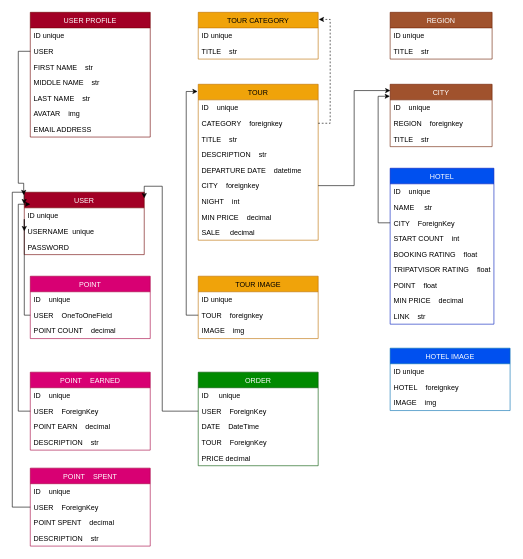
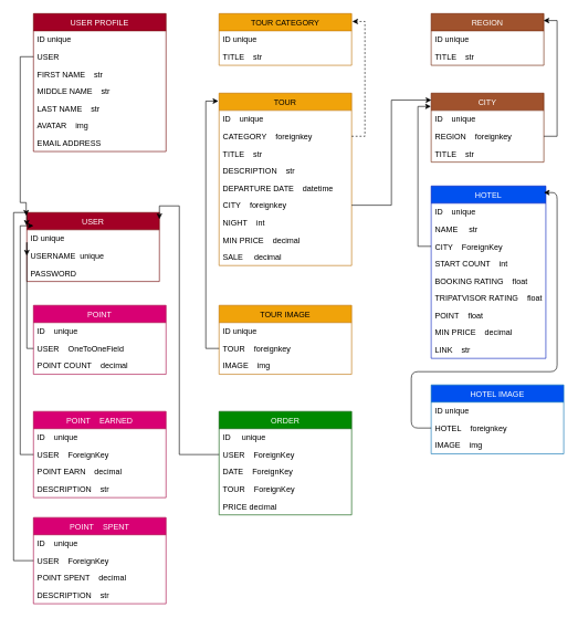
  <mxCell id="0" />
  <mxCell id="1" parent="0" />
  <mxCell id="2" value="USER" style="swimlane;fontStyle=0;childLayout=stackLayout;horizontal=1;startSize=26;fillColor=#a20025;horizontalStack=0;resizeParent=1;resizeParentMax=0;resizeLast=0;collapsible=1;marginBottom=0;rotation=0;strokeColor=#6F0000;fontColor=#ffffff;" parent="1" vertex="1"><mxGeometry x="360" y="220" width="200" height="104" relative="1" as="geometry"><mxRectangle x="360" y="220" width="70" height="30" as="alternateBounds" /><mxPoint x="40" y="320" as="offset" /></mxGeometry></mxCell>
  <mxCell id="3" value="ID unique" style="text;strokeColor=none;fillColor=none;align=left;verticalAlign=top;spacingLeft=4;spacingRight=4;overflow=hidden;rotatable=0;points=[[0,0.5],[1,0.5]];portConstraint=eastwest;" parent="2" vertex="1"><mxGeometry y="26" width="200" height="26" as="geometry" /></mxCell>
  <mxCell id="4" value="USERNAME  unique" style="text;strokeColor=none;fillColor=none;align=left;verticalAlign=top;spacingLeft=4;spacingRight=4;overflow=hidden;rotatable=0;points=[[0,0.5],[1,0.5]];portConstraint=eastwest;" parent="2" vertex="1"><mxGeometry y="52" width="200" height="26" as="geometry" /></mxCell>
  <mxCell id="5" value="PASSWORD" style="text;strokeColor=none;fillColor=none;align=left;verticalAlign=top;spacingLeft=4;spacingRight=4;overflow=hidden;rotatable=0;points=[[0,0.5],[1,0.5]];portConstraint=eastwest;" parent="2" vertex="1"><mxGeometry y="78" width="200" height="26" as="geometry" /></mxCell>
  <mxCell id="6" value="USER PROFILE" style="swimlane;fontStyle=0;childLayout=stackLayout;horizontal=1;startSize=26;fillColor=#a20025;horizontalStack=0;resizeParent=1;resizeParentMax=0;resizeLast=0;collapsible=1;marginBottom=0;strokeColor=#6F0000;fontColor=#ffffff;" parent="1" vertex="1"><mxGeometry x="50" y="20" width="200" height="208" as="geometry" /></mxCell>
  <mxCell id="7" value="ID unique" style="text;strokeColor=none;fillColor=none;align=left;verticalAlign=top;spacingLeft=4;spacingRight=4;overflow=hidden;rotatable=0;points=[[0,0.5],[1,0.5]];portConstraint=eastwest;" parent="6" vertex="1"><mxGeometry y="26" width="200" height="26" as="geometry" /></mxCell>
  <mxCell id="8" value="USER" style="text;strokeColor=none;fillColor=none;align=left;verticalAlign=top;spacingLeft=4;spacingRight=4;overflow=hidden;rotatable=0;points=[[0,0.5],[1,0.5]];portConstraint=eastwest;" parent="6" vertex="1"><mxGeometry y="52" width="200" height="26" as="geometry" /></mxCell>
  <mxCell id="9" value="FIRST NAME    str" style="text;strokeColor=none;fillColor=none;align=left;verticalAlign=top;spacingLeft=4;spacingRight=4;overflow=hidden;rotatable=0;points=[[0,0.5],[1,0.5]];portConstraint=eastwest;" parent="6" vertex="1"><mxGeometry y="78" width="200" height="26" as="geometry" /></mxCell>
  <mxCell id="10" value="MIDDLE NAME    str" style="text;strokeColor=none;fillColor=none;align=left;verticalAlign=top;spacingLeft=4;spacingRight=4;overflow=hidden;rotatable=0;points=[[0,0.5],[1,0.5]];portConstraint=eastwest;" parent="6" vertex="1"><mxGeometry y="104" width="200" height="26" as="geometry" /></mxCell>
  <mxCell id="11" value="LAST NAME    str&#10;" style="text;strokeColor=none;fillColor=none;align=left;verticalAlign=top;spacingLeft=4;spacingRight=4;overflow=hidden;rotatable=0;points=[[0,0.5],[1,0.5]];portConstraint=eastwest;" parent="6" vertex="1"><mxGeometry y="130" width="200" height="26" as="geometry" /></mxCell>
  <mxCell id="12" value="AVATAR    img" style="text;strokeColor=none;fillColor=none;align=left;verticalAlign=top;spacingLeft=4;spacingRight=4;overflow=hidden;rotatable=0;points=[[0,0.5],[1,0.5]];portConstraint=eastwest;" parent="6" vertex="1"><mxGeometry y="156" width="200" height="26" as="geometry" /></mxCell>
  <mxCell id="13" value="EMAIL ADDRESS" style="text;strokeColor=none;fillColor=none;align=left;verticalAlign=top;spacingLeft=4;spacingRight=4;overflow=hidden;rotatable=0;points=[[0,0.5],[1,0.5]];portConstraint=eastwest;" parent="6" vertex="1"><mxGeometry y="182" width="200" height="26" as="geometry" /></mxCell>
  <mxCell id="14" value="HOTEL" style="swimlane;fontStyle=0;childLayout=stackLayout;horizontal=1;startSize=26;fillColor=#0050ef;horizontalStack=0;resizeParent=1;resizeParentMax=0;resizeLast=0;collapsible=1;marginBottom=0;aspect=fixed;strokeColor=#001DBC;fontColor=#ffffff;" parent="1" vertex="1"><mxGeometry x="650" y="280" width="173" height="260" as="geometry" /></mxCell>
  <mxCell id="15" value="ID    unique" style="text;strokeColor=none;fillColor=none;align=left;verticalAlign=top;spacingLeft=4;spacingRight=4;overflow=hidden;rotatable=0;points=[[0,0.5],[1,0.5]];portConstraint=eastwest;" parent="14" vertex="1"><mxGeometry y="26" width="173" height="26" as="geometry" /></mxCell>
  <mxCell id="16" value="NAME     str" style="text;strokeColor=none;fillColor=none;align=left;verticalAlign=top;spacingLeft=4;spacingRight=4;overflow=hidden;rotatable=0;points=[[0,0.5],[1,0.5]];portConstraint=eastwest;" parent="14" vertex="1"><mxGeometry y="52" width="173" height="26" as="geometry" /></mxCell>
  <mxCell id="17" value="CITY    ForeignKey" style="text;strokeColor=none;fillColor=none;align=left;verticalAlign=top;spacingLeft=4;spacingRight=4;overflow=hidden;rotatable=0;points=[[0,0.5],[1,0.5]];portConstraint=eastwest;" parent="14" vertex="1"><mxGeometry y="78" width="173" height="26" as="geometry" /></mxCell>
  <mxCell id="18" value="START COUNT    int" style="text;strokeColor=none;fillColor=none;align=left;verticalAlign=top;spacingLeft=4;spacingRight=4;overflow=hidden;rotatable=0;points=[[0,0.5],[1,0.5]];portConstraint=eastwest;" parent="14" vertex="1"><mxGeometry y="104" width="173" height="26" as="geometry" /></mxCell>
  <mxCell id="19" value="BOOKING RATING    float" style="text;strokeColor=none;fillColor=none;align=left;verticalAlign=top;spacingLeft=4;spacingRight=4;overflow=hidden;rotatable=0;points=[[0,0.5],[1,0.5]];portConstraint=eastwest;" parent="14" vertex="1"><mxGeometry y="130" width="173" height="26" as="geometry" /></mxCell>
  <mxCell id="20" value="TRIPATVISOR RATING    float" style="text;strokeColor=none;fillColor=none;align=left;verticalAlign=top;spacingLeft=4;spacingRight=4;overflow=hidden;rotatable=0;points=[[0,0.5],[1,0.5]];portConstraint=eastwest;" parent="14" vertex="1"><mxGeometry y="156" width="173" height="26" as="geometry" /></mxCell>
  <mxCell id="21" value="POINT    float" style="text;strokeColor=none;fillColor=none;align=left;verticalAlign=top;spacingLeft=4;spacingRight=4;overflow=hidden;rotatable=0;points=[[0,0.5],[1,0.5]];portConstraint=eastwest;" parent="14" vertex="1"><mxGeometry y="182" width="173" height="26" as="geometry" /></mxCell>
  <mxCell id="22" value="MIN PRICE    decimal" style="text;strokeColor=none;fillColor=none;align=left;verticalAlign=top;spacingLeft=4;spacingRight=4;overflow=hidden;rotatable=0;points=[[0,0.5],[1,0.5]];portConstraint=eastwest;" parent="14" vertex="1"><mxGeometry y="208" width="173" height="26" as="geometry" /></mxCell>
  <mxCell id="23" value="LINK    str" style="text;strokeColor=none;fillColor=none;align=left;verticalAlign=top;spacingLeft=4;spacingRight=4;overflow=hidden;rotatable=0;points=[[0,0.5],[1,0.5]];portConstraint=eastwest;" parent="14" vertex="1"><mxGeometry y="234" width="173" height="26" as="geometry" /></mxCell>
  <mxCell id="24" value="REGION" style="swimlane;fontStyle=0;childLayout=stackLayout;horizontal=1;startSize=26;fillColor=#a0522d;horizontalStack=0;resizeParent=1;resizeParentMax=0;resizeLast=0;collapsible=1;marginBottom=0;strokeColor=#6D1F00;fontColor=#ffffff;" parent="1" vertex="1"><mxGeometry x="650" y="20" width="170" height="78" as="geometry" /></mxCell>
  <mxCell id="25" value="ID unique" style="text;strokeColor=none;fillColor=none;align=left;verticalAlign=top;spacingLeft=4;spacingRight=4;overflow=hidden;rotatable=0;points=[[0,0.5],[1,0.5]];portConstraint=eastwest;" parent="24" vertex="1"><mxGeometry y="26" width="170" height="26" as="geometry" /></mxCell>
  <mxCell id="26" value="TITLE    str" style="text;strokeColor=none;fillColor=none;align=left;verticalAlign=top;spacingLeft=4;spacingRight=4;overflow=hidden;rotatable=0;points=[[0,0.5],[1,0.5]];portConstraint=eastwest;" parent="24" vertex="1"><mxGeometry y="52" width="170" height="26" as="geometry" /></mxCell>
  <mxCell id="27" value="CITY" style="swimlane;fontStyle=0;childLayout=stackLayout;horizontal=1;startSize=26;fillColor=#a0522d;horizontalStack=0;resizeParent=1;resizeParentMax=0;resizeLast=0;collapsible=1;marginBottom=0;strokeColor=#6D1F00;fontColor=#ffffff;" parent="1" vertex="1"><mxGeometry x="650" y="140" width="170" height="104" as="geometry" /></mxCell>
  <mxCell id="28" value="ID    unique" style="text;strokeColor=none;fillColor=none;align=left;verticalAlign=top;spacingLeft=4;spacingRight=4;overflow=hidden;rotatable=0;points=[[0,0.5],[1,0.5]];portConstraint=eastwest;" parent="27" vertex="1"><mxGeometry y="26" width="170" height="26" as="geometry" /></mxCell>
  <mxCell id="29" value="REGION    foreignkey" style="text;strokeColor=none;fillColor=none;align=left;verticalAlign=top;spacingLeft=4;spacingRight=4;overflow=hidden;rotatable=0;points=[[0,0.5],[1,0.5]];portConstraint=eastwest;" parent="27" vertex="1"><mxGeometry y="52" width="170" height="26" as="geometry" /></mxCell>
  <mxCell id="30" value="TITLE    str" style="text;strokeColor=none;fillColor=none;align=left;verticalAlign=top;spacingLeft=4;spacingRight=4;overflow=hidden;rotatable=0;points=[[0,0.5],[1,0.5]];portConstraint=eastwest;" parent="27" vertex="1"><mxGeometry y="78" width="170" height="26" as="geometry" /></mxCell>
  <mxCell id="31" value="TOUR" style="swimlane;fontStyle=0;childLayout=stackLayout;horizontal=1;startSize=26;fillColor=#f0a30a;horizontalStack=0;resizeParent=1;resizeParentMax=0;resizeLast=0;collapsible=1;marginBottom=0;strokeColor=#BD7000;fontColor=#000000;" parent="1" vertex="1"><mxGeometry x="330" y="140" width="200" height="260" as="geometry" /></mxCell>
  <mxCell id="32" value="ID    unique" style="text;strokeColor=none;fillColor=none;align=left;verticalAlign=top;spacingLeft=4;spacingRight=4;overflow=hidden;rotatable=0;points=[[0,0.5],[1,0.5]];portConstraint=eastwest;" parent="31" vertex="1"><mxGeometry y="26" width="200" height="26" as="geometry" /></mxCell>
  <mxCell id="33" value="CATEGORY    foreignkey" style="text;strokeColor=none;fillColor=none;align=left;verticalAlign=top;spacingLeft=4;spacingRight=4;overflow=hidden;rotatable=0;points=[[0,0.5],[1,0.5]];portConstraint=eastwest;" parent="31" vertex="1"><mxGeometry y="52" width="200" height="26" as="geometry" /></mxCell>
  <mxCell id="34" value="TITLE    str" style="text;strokeColor=none;fillColor=none;align=left;verticalAlign=top;spacingLeft=4;spacingRight=4;overflow=hidden;rotatable=0;points=[[0,0.5],[1,0.5]];portConstraint=eastwest;" parent="31" vertex="1"><mxGeometry y="78" width="200" height="26" as="geometry" /></mxCell>
  <mxCell id="35" value="DESCRIPTION    str" style="text;strokeColor=none;fillColor=none;align=left;verticalAlign=top;spacingLeft=4;spacingRight=4;overflow=hidden;rotatable=0;points=[[0,0.5],[1,0.5]];portConstraint=eastwest;" parent="31" vertex="1"><mxGeometry y="104" width="200" height="26" as="geometry" /></mxCell>
  <mxCell id="36" value="DEPARTURE DATE    datetime" style="text;strokeColor=none;fillColor=none;align=left;verticalAlign=top;spacingLeft=4;spacingRight=4;overflow=hidden;rotatable=0;points=[[0,0.5],[1,0.5]];portConstraint=eastwest;" parent="31" vertex="1"><mxGeometry y="130" width="200" height="26" as="geometry" /></mxCell>
  <mxCell id="37" value="CITY    foreignkey" style="text;strokeColor=none;fillColor=none;align=left;verticalAlign=top;spacingLeft=4;spacingRight=4;overflow=hidden;rotatable=0;points=[[0,0.5],[1,0.5]];portConstraint=eastwest;" parent="31" vertex="1"><mxGeometry y="156" width="200" height="26" as="geometry" /></mxCell>
  <mxCell id="38" value="NIGHT    int" style="text;strokeColor=none;fillColor=none;align=left;verticalAlign=top;spacingLeft=4;spacingRight=4;overflow=hidden;rotatable=0;points=[[0,0.5],[1,0.5]];portConstraint=eastwest;" parent="31" vertex="1"><mxGeometry y="182" width="200" height="26" as="geometry" /></mxCell>
  <mxCell id="39" value="MIN PRICE    decimal" style="text;strokeColor=none;fillColor=none;align=left;verticalAlign=top;spacingLeft=4;spacingRight=4;overflow=hidden;rotatable=0;points=[[0,0.5],[1,0.5]];portConstraint=eastwest;" parent="31" vertex="1"><mxGeometry y="208" width="200" height="26" as="geometry" /></mxCell>
  <mxCell id="40" value="SALE     decimal" style="text;strokeColor=none;fillColor=none;align=left;verticalAlign=top;spacingLeft=4;spacingRight=4;overflow=hidden;rotatable=0;points=[[0,0.5],[1,0.5]];portConstraint=eastwest;" parent="31" vertex="1"><mxGeometry y="234" width="200" height="26" as="geometry" /></mxCell>
  <mxCell id="41" value="TOUR CATEGORY" style="swimlane;fontStyle=0;childLayout=stackLayout;horizontal=1;startSize=26;fillColor=#f0a30a;horizontalStack=0;resizeParent=1;resizeParentMax=0;resizeLast=0;collapsible=1;marginBottom=0;strokeColor=#BD7000;fontColor=#000000;" parent="1" vertex="1"><mxGeometry x="330" y="20" width="200" height="78" as="geometry" /></mxCell>
  <mxCell id="42" value="ID unique" style="text;strokeColor=none;fillColor=none;align=left;verticalAlign=top;spacingLeft=4;spacingRight=4;overflow=hidden;rotatable=0;points=[[0,0.5],[1,0.5]];portConstraint=eastwest;" parent="41" vertex="1"><mxGeometry y="26" width="200" height="26" as="geometry" /></mxCell>
  <mxCell id="43" value="TITLE    str" style="text;strokeColor=none;fillColor=none;align=left;verticalAlign=top;spacingLeft=4;spacingRight=4;overflow=hidden;rotatable=0;points=[[0,0.5],[1,0.5]];portConstraint=eastwest;" parent="41" vertex="1"><mxGeometry y="52" width="200" height="26" as="geometry" /></mxCell>
  <mxCell id="44" value="TOUR IMAGE" style="swimlane;fontStyle=0;childLayout=stackLayout;horizontal=1;startSize=26;fillColor=#f0a30a;horizontalStack=0;resizeParent=1;resizeParentMax=0;resizeLast=0;collapsible=1;marginBottom=0;strokeColor=#BD7000;fontColor=#000000;" parent="1" vertex="1"><mxGeometry x="330" y="460" width="200" height="104" as="geometry" /></mxCell>
  <mxCell id="45" value="ID unique" style="text;align=left;verticalAlign=top;spacingLeft=4;spacingRight=4;overflow=hidden;rotatable=0;points=[[0,0.5],[1,0.5]];portConstraint=eastwest;" parent="44" vertex="1"><mxGeometry y="26" width="200" height="26" as="geometry" /></mxCell>
  <mxCell id="46" value="TOUR    foreignkey" style="text;strokeColor=none;fillColor=none;align=left;verticalAlign=top;spacingLeft=4;spacingRight=4;overflow=hidden;rotatable=0;points=[[0,0.5],[1,0.5]];portConstraint=eastwest;" parent="44" vertex="1"><mxGeometry y="52" width="200" height="26" as="geometry" /></mxCell>
  <mxCell id="47" value="IMAGE    img" style="text;strokeColor=none;fillColor=none;align=left;verticalAlign=top;spacingLeft=4;spacingRight=4;overflow=hidden;rotatable=0;points=[[0,0.5],[1,0.5]];portConstraint=eastwest;" parent="44" vertex="1"><mxGeometry y="78" width="200" height="26" as="geometry" /></mxCell>
  <mxCell id="48" value="POINT" style="swimlane;fontStyle=0;childLayout=stackLayout;horizontal=1;startSize=26;fillColor=#d80073;horizontalStack=0;resizeParent=1;resizeParentMax=0;resizeLast=0;collapsible=1;marginBottom=0;fontColor=#ffffff;strokeColor=#A50040;" parent="1" vertex="1"><mxGeometry x="50" y="460" width="200" height="104" as="geometry" /></mxCell>
  <mxCell id="49" value="ID    unique" style="text;strokeColor=none;fillColor=none;align=left;verticalAlign=top;spacingLeft=4;spacingRight=4;overflow=hidden;rotatable=0;points=[[0,0.5],[1,0.5]];portConstraint=eastwest;" parent="48" vertex="1"><mxGeometry y="26" width="200" height="26" as="geometry" /></mxCell>
  <mxCell id="50" value="USER    OneToOneField" style="text;strokeColor=none;fillColor=none;align=left;verticalAlign=top;spacingLeft=4;spacingRight=4;overflow=hidden;rotatable=0;points=[[0,0.5],[1,0.5]];portConstraint=eastwest;" parent="48" vertex="1"><mxGeometry y="52" width="200" height="26" as="geometry" /></mxCell>
  <mxCell id="51" value="POINT COUNT    decimal" style="text;strokeColor=none;fillColor=none;align=left;verticalAlign=top;spacingLeft=4;spacingRight=4;overflow=hidden;rotatable=0;points=[[0,0.5],[1,0.5]];portConstraint=eastwest;" parent="48" vertex="1"><mxGeometry y="78" width="200" height="26" as="geometry" /></mxCell>
  <mxCell id="52" value="POINT    EARNED" style="swimlane;fontStyle=0;childLayout=stackLayout;horizontal=1;startSize=26;fillColor=#d80073;horizontalStack=0;resizeParent=1;resizeParentMax=0;resizeLast=0;collapsible=1;marginBottom=0;fontColor=#ffffff;strokeColor=#A50040;" parent="1" vertex="1"><mxGeometry x="50" y="620" width="200" height="130" as="geometry" /></mxCell>
  <mxCell id="53" value="ID    unique" style="text;strokeColor=none;fillColor=none;align=left;verticalAlign=top;spacingLeft=4;spacingRight=4;overflow=hidden;rotatable=0;points=[[0,0.5],[1,0.5]];portConstraint=eastwest;" parent="52" vertex="1"><mxGeometry y="26" width="200" height="26" as="geometry" /></mxCell>
  <mxCell id="54" value="USER    ForeignKey" style="text;strokeColor=none;fillColor=none;align=left;verticalAlign=top;spacingLeft=4;spacingRight=4;overflow=hidden;rotatable=0;points=[[0,0.5],[1,0.5]];portConstraint=eastwest;" parent="52" vertex="1"><mxGeometry y="52" width="200" height="26" as="geometry" /></mxCell>
  <mxCell id="55" value="POINT EARN    decimal" style="text;strokeColor=none;fillColor=none;align=left;verticalAlign=top;spacingLeft=4;spacingRight=4;overflow=hidden;rotatable=0;points=[[0,0.5],[1,0.5]];portConstraint=eastwest;" parent="52" vertex="1"><mxGeometry y="78" width="200" height="26" as="geometry" /></mxCell>
  <mxCell id="56" value="DESCRIPTION    str" style="text;strokeColor=none;fillColor=none;align=left;verticalAlign=top;spacingLeft=4;spacingRight=4;overflow=hidden;rotatable=0;points=[[0,0.5],[1,0.5]];portConstraint=eastwest;" parent="52" vertex="1"><mxGeometry y="104" width="200" height="26" as="geometry" /></mxCell>
  <mxCell id="57" value="POINT    SPENT" style="swimlane;fontStyle=0;childLayout=stackLayout;horizontal=1;startSize=26;fillColor=#d80073;horizontalStack=0;resizeParent=1;resizeParentMax=0;resizeLast=0;collapsible=1;marginBottom=0;fontColor=#ffffff;strokeColor=#A50040;" parent="1" vertex="1"><mxGeometry x="50" y="780" width="200" height="130" as="geometry" /></mxCell>
  <mxCell id="58" value="ID    unique" style="text;strokeColor=none;fillColor=none;align=left;verticalAlign=top;spacingLeft=4;spacingRight=4;overflow=hidden;rotatable=0;points=[[0,0.5],[1,0.5]];portConstraint=eastwest;" parent="57" vertex="1"><mxGeometry y="26" width="200" height="26" as="geometry" /></mxCell>
  <mxCell id="59" value="USER    ForeignKey" style="text;strokeColor=none;fillColor=none;align=left;verticalAlign=top;spacingLeft=4;spacingRight=4;overflow=hidden;rotatable=0;points=[[0,0.5],[1,0.5]];portConstraint=eastwest;" parent="57" vertex="1"><mxGeometry y="52" width="200" height="26" as="geometry" /></mxCell>
  <mxCell id="60" value="POINT SPENT    decimal" style="text;strokeColor=none;fillColor=none;align=left;verticalAlign=top;spacingLeft=4;spacingRight=4;overflow=hidden;rotatable=0;points=[[0,0.5],[1,0.5]];portConstraint=eastwest;" parent="57" vertex="1"><mxGeometry y="78" width="200" height="26" as="geometry" /></mxCell>
  <mxCell id="61" value="DESCRIPTION    str" style="text;strokeColor=none;fillColor=none;align=left;verticalAlign=top;spacingLeft=4;spacingRight=4;overflow=hidden;rotatable=0;points=[[0,0.5],[1,0.5]];portConstraint=eastwest;" parent="57" vertex="1"><mxGeometry y="104" width="200" height="26" as="geometry" /></mxCell>
  <mxCell id="62" value="ORDER" style="swimlane;fontStyle=0;childLayout=stackLayout;horizontal=1;startSize=26;fillColor=#008a00;horizontalStack=0;resizeParent=1;resizeParentMax=0;resizeLast=0;collapsible=1;marginBottom=0;fontColor=#ffffff;strokeColor=#005700;" parent="1" vertex="1"><mxGeometry x="330" y="620" width="200" height="156" as="geometry" /></mxCell>
  <mxCell id="63" value="ID     unique" style="text;strokeColor=none;fillColor=none;align=left;verticalAlign=top;spacingLeft=4;spacingRight=4;overflow=hidden;rotatable=0;points=[[0,0.5],[1,0.5]];portConstraint=eastwest;" parent="62" vertex="1"><mxGeometry y="26" width="200" height="26" as="geometry" /></mxCell>
  <mxCell id="64" value="USER    ForeignKey" style="text;strokeColor=none;fillColor=none;align=left;verticalAlign=top;spacingLeft=4;spacingRight=4;overflow=hidden;rotatable=0;points=[[0,0.5],[1,0.5]];portConstraint=eastwest;" parent="62" vertex="1"><mxGeometry y="52" width="200" height="26" as="geometry" /></mxCell>
- <mxCell id="65" value="DATE    DateTime" style="text;strokeColor=none;fillColor=none;align=left;verticalAlign=top;spacingLeft=4;spacingRight=4;overflow=hidden;rotatable=0;points=[[0,0.5],[1,0.5]];portConstraint=eastwest;" parent="62" vertex="1"><mxGeometry y="78" width="200" height="26" as="geometry" /></mxCell>
+ <mxCell id="65" value="DATE    ForeignKey" style="text;strokeColor=none;fillColor=none;align=left;verticalAlign=top;spacingLeft=4;spacingRight=4;overflow=hidden;rotatable=0;points=[[0,0.5],[1,0.5]];portConstraint=eastwest;" parent="62" vertex="1"><mxGeometry y="78" width="200" height="26" as="geometry" /></mxCell>
  <mxCell id="66" value="TOUR    ForeignKey" style="text;strokeColor=none;fillColor=none;align=left;verticalAlign=top;spacingLeft=4;spacingRight=4;overflow=hidden;rotatable=0;points=[[0,0.5],[1,0.5]];portConstraint=eastwest;" parent="62" vertex="1"><mxGeometry y="104" width="200" height="26" as="geometry" /></mxCell>
  <mxCell id="67" value="PRICE decimal" style="text;strokeColor=none;fillColor=none;align=left;verticalAlign=top;spacingLeft=4;spacingRight=4;overflow=hidden;rotatable=0;points=[[0,0.5],[1,0.5]];portConstraint=eastwest;" parent="62" vertex="1"><mxGeometry y="130" width="200" height="26" as="geometry" /></mxCell>
  <mxCell id="68" style="edgeStyle=orthogonalEdgeStyle;rounded=0;orthogonalLoop=1;jettySize=auto;html=1;exitX=0;exitY=0.5;exitDx=0;exitDy=0;entryX=-0.005;entryY=0.046;entryDx=0;entryDy=0;entryPerimeter=0;" parent="1" source="8" target="2" edge="1"><mxGeometry relative="1" as="geometry"><mxPoint x="30" y="290" as="targetPoint" /><Array as="points"><mxPoint x="30" y="85" /><mxPoint x="30" y="305" /></Array></mxGeometry></mxCell>
  <mxCell id="69" style="edgeStyle=orthogonalEdgeStyle;rounded=0;orthogonalLoop=1;jettySize=auto;html=1;exitX=0;exitY=0.5;exitDx=0;exitDy=0;" parent="1" source="54" edge="1"><mxGeometry relative="1" as="geometry"><mxPoint x="50" y="340" as="targetPoint" /><Array as="points"><mxPoint x="30" y="685" /><mxPoint x="30" y="340" /><mxPoint x="48" y="340" /></Array></mxGeometry></mxCell>
  <mxCell id="70" style="edgeStyle=orthogonalEdgeStyle;rounded=0;orthogonalLoop=1;jettySize=auto;html=1;exitX=0;exitY=0.5;exitDx=0;exitDy=0;entryX=0;entryY=0.5;entryDx=0;entryDy=0;" parent="1" source="50" target="4" edge="1"><mxGeometry relative="1" as="geometry"><Array as="points"><mxPoint x="40" y="525" /><mxPoint x="40" y="365" /></Array></mxGeometry></mxCell>
  <mxCell id="71" style="edgeStyle=orthogonalEdgeStyle;rounded=0;orthogonalLoop=1;jettySize=auto;html=1;exitX=0;exitY=0.5;exitDx=0;exitDy=0;entryX=-0.001;entryY=0.192;entryDx=0;entryDy=0;entryPerimeter=0;" parent="1" source="59" target="2" edge="1"><mxGeometry relative="1" as="geometry"><Array as="points"><mxPoint x="20" y="845" /><mxPoint x="20" y="320" /></Array></mxGeometry></mxCell>
  <mxCell id="72" style="edgeStyle=orthogonalEdgeStyle;rounded=0;orthogonalLoop=1;jettySize=auto;html=1;exitX=0;exitY=0.5;exitDx=0;exitDy=0;entryX=1;entryY=0.096;entryDx=0;entryDy=0;entryPerimeter=0;" parent="1" source="64" target="2" edge="1"><mxGeometry relative="1" as="geometry"><Array as="points"><mxPoint x="270" y="685" /><mxPoint x="270" y="310" /></Array></mxGeometry></mxCell>
  <mxCell id="73" style="edgeStyle=orthogonalEdgeStyle;rounded=0;orthogonalLoop=1;jettySize=auto;html=1;exitX=0;exitY=0.5;exitDx=0;exitDy=0;entryX=-0.005;entryY=0.046;entryDx=0;entryDy=0;entryPerimeter=0;" parent="1" source="46" target="31" edge="1"><mxGeometry relative="1" as="geometry" /></mxCell>
  <mxCell id="74" style="edgeStyle=orthogonalEdgeStyle;rounded=0;orthogonalLoop=1;jettySize=auto;html=1;exitX=1;exitY=0.5;exitDx=0;exitDy=0;entryX=1.005;entryY=0.152;entryDx=0;entryDy=0;entryPerimeter=0;dashed=1;" parent="1" source="33" target="41" edge="1"><mxGeometry relative="1" as="geometry" /></mxCell>
  <mxCell id="75" style="edgeStyle=orthogonalEdgeStyle;rounded=0;orthogonalLoop=1;jettySize=auto;html=1;exitX=1;exitY=0.5;exitDx=0;exitDy=0;entryX=0.002;entryY=0.101;entryDx=0;entryDy=0;entryPerimeter=0;" parent="1" source="37" target="27" edge="1"><mxGeometry relative="1" as="geometry" /></mxCell>
+ <mxCell id="76" style="edgeStyle=orthogonalEdgeStyle;rounded=0;orthogonalLoop=1;jettySize=auto;html=1;exitX=1;exitY=0.5;exitDx=0;exitDy=0;entryX=0.997;entryY=0.135;entryDx=0;entryDy=0;entryPerimeter=0;" parent="1" source="29" target="24" edge="1"><mxGeometry relative="1" as="geometry" /></mxCell>
  <mxCell id="77" style="edgeStyle=orthogonalEdgeStyle;rounded=0;orthogonalLoop=1;jettySize=auto;html=1;exitX=0;exitY=0.5;exitDx=0;exitDy=0;entryX=-0.002;entryY=0.192;entryDx=0;entryDy=0;entryPerimeter=0;" parent="1" source="17" target="27" edge="1"><mxGeometry relative="1" as="geometry" /></mxCell>
  <mxCell id="78" value="HOTEL IMAGE" style="swimlane;fontStyle=0;childLayout=stackLayout;horizontal=1;startSize=26;fillColor=#0050EF;horizontalStack=0;resizeParent=1;resizeParentMax=0;resizeLast=0;collapsible=1;marginBottom=0;strokeColor=#006EAF;fontColor=#ffffff;" parent="1" vertex="1"><mxGeometry x="650" y="580" width="200" height="104" as="geometry" /></mxCell>
  <mxCell id="79" value="ID unique" style="text;align=left;verticalAlign=top;spacingLeft=4;spacingRight=4;overflow=hidden;rotatable=0;points=[[0,0.5],[1,0.5]];portConstraint=eastwest;" parent="78" vertex="1"><mxGeometry y="26" width="200" height="26" as="geometry" /></mxCell>
  <mxCell id="80" value="HOTEL    foreignkey" style="text;strokeColor=none;fillColor=none;align=left;verticalAlign=top;spacingLeft=4;spacingRight=4;overflow=hidden;rotatable=0;points=[[0,0.5],[1,0.5]];portConstraint=eastwest;" parent="78" vertex="1"><mxGeometry y="52" width="200" height="26" as="geometry" /></mxCell>
  <mxCell id="81" value="IMAGE    img" style="text;strokeColor=none;fillColor=none;align=left;verticalAlign=top;spacingLeft=4;spacingRight=4;overflow=hidden;rotatable=0;points=[[0,0.5],[1,0.5]];portConstraint=eastwest;" parent="78" vertex="1"><mxGeometry y="78" width="200" height="26" as="geometry" /></mxCell>
+ <mxCell id="82" style="edgeStyle=none;html=1;exitX=0;exitY=0.5;exitDx=0;exitDy=0;entryX=0.983;entryY=0.038;entryDx=0;entryDy=0;entryPerimeter=0;" parent="1" source="80" target="14" edge="1"><mxGeometry relative="1" as="geometry"><Array as="points"><mxPoint x="620" y="645" /><mxPoint x="620" y="560" /><mxPoint x="840" y="560" /><mxPoint x="840" y="290" /></Array></mxGeometry></mxCell>
